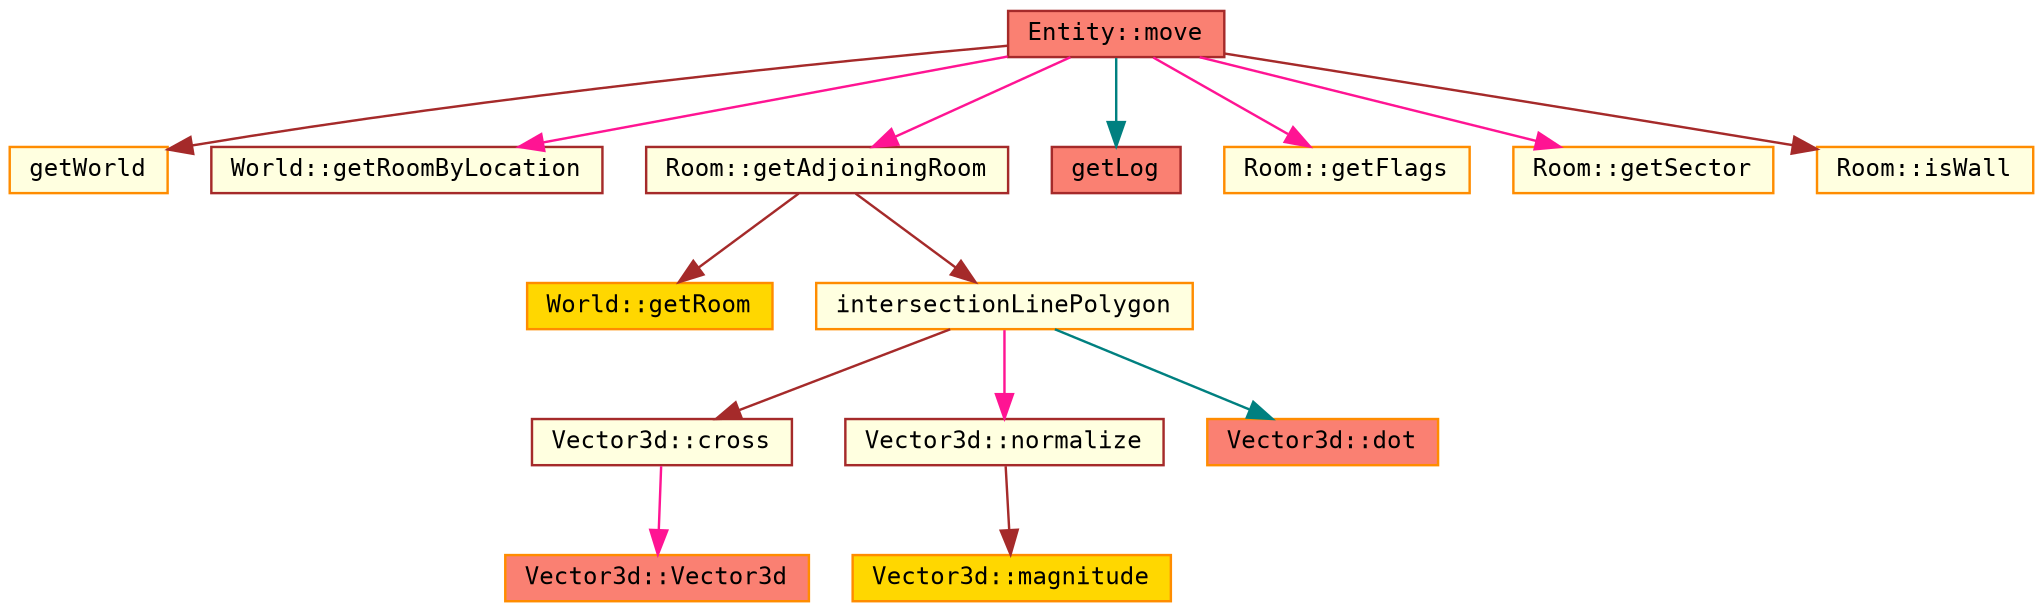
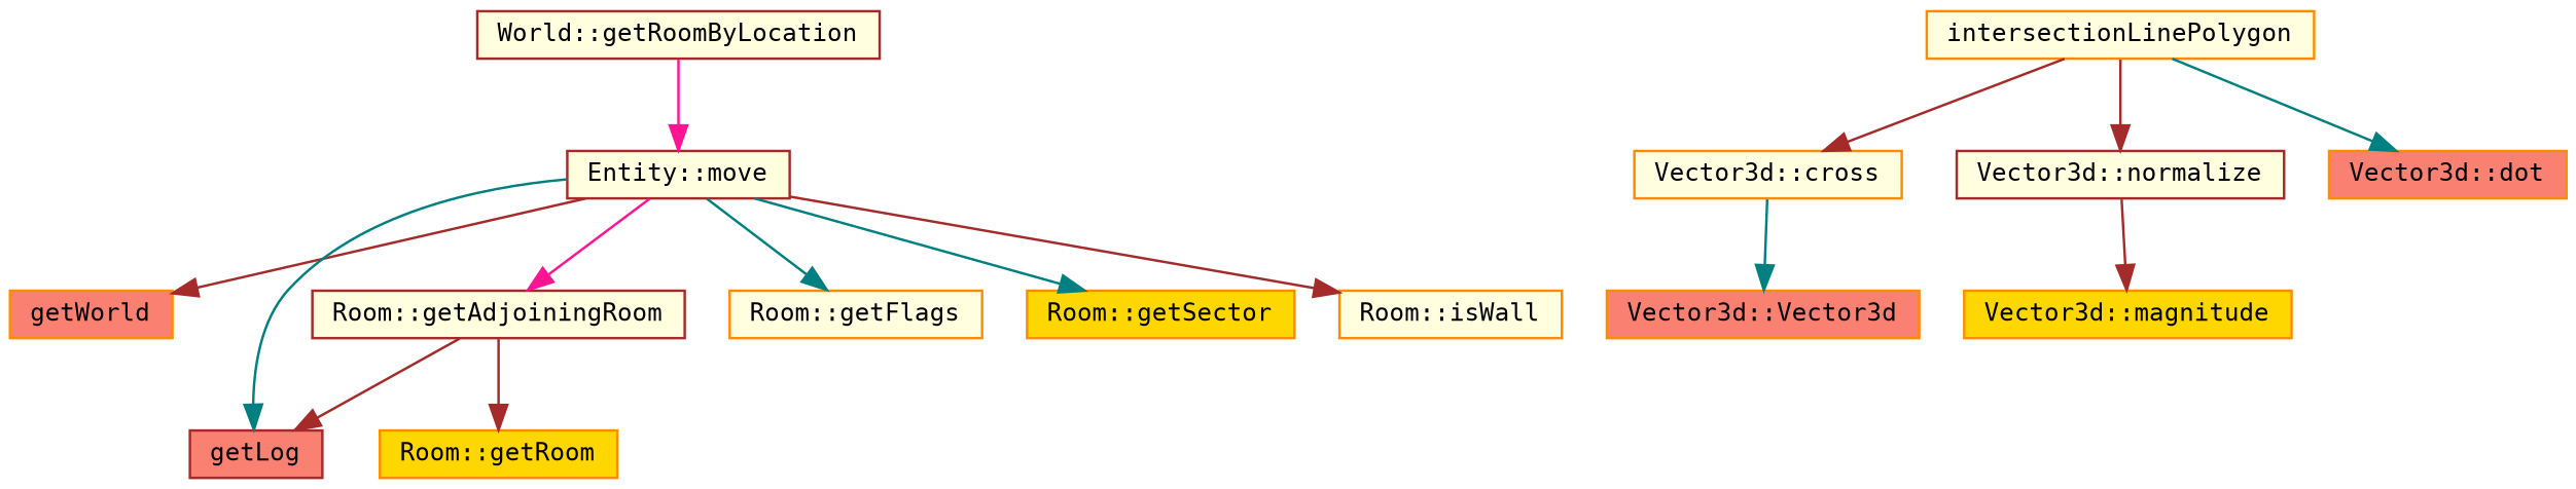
  digraph {
    fontname="DejaVu Sans Mono"
    rankdir=TB
    node [color=darkorange fillcolor=lightyellow fontname="DejaVu Sans Mono" fontsize=10 shape=record style=filled]
    edge [color=brown fontname="DejaVu Sans Mono" fontsize=10 labelfontname=Helvetica labelfontsize=10 style=solid]
-   n1 [color=brown fillcolor=salmon fontcolor=black height=0.2 label="Entity::move" width=0.4]
-   n2 [height=0.2 label=getWorld width=0.4]
+   n1 [color=brown fontcolor=black height=0.2 label="Entity::move" width=0.4]
+   n2 [fillcolor=salmon height=0.2 label=getWorld width=0.4]
    n3 [color=brown height=0.2 label="World::getRoomByLocation" width=0.4]
    n4 [color=brown height=0.2 label="Room::getAdjoiningRoom" width=0.4]
    n5 [color=brown fillcolor=salmon height=0.2 label=getLog width=0.4]
    n6 [height=0.2 label="Room::getFlags" width=0.4]
-   n7 [height=0.2 label="Room::getSector" width=0.4]
+   n7 [fillcolor=gold height=0.2 label="Room::getSector" width=0.4]
    n8 [height=0.2 label="Room::isWall" width=0.4]
-   n9 [fillcolor=gold height=0.2 label="World::getRoom" width=0.4]
+   n9 [fillcolor=gold height=0.2 label="Room::getRoom" width=0.4]
    n10 [height=0.2 label=intersectionLinePolygon width=0.4]
-   n11 [color=brown height=0.2 label="Vector3d::cross" width=0.4]
+   n11 [height=0.2 label="Vector3d::cross" width=0.4]
    n12 [color=brown height=0.2 label="Vector3d::normalize" width=0.4]
    n13 [fillcolor=salmon height=0.2 label="Vector3d::dot" width=0.4]
    n14 [fillcolor=salmon height=0.2 label="Vector3d::Vector3d" width=0.4]
    n15 [fillcolor=gold height=0.2 label="Vector3d::magnitude" width=0.4]
    n1 -> n2
-   n1 -> n3 [color=deeppink]
+   n3 -> n1 [color=deeppink]
    n1 -> n4 [color=deeppink]
    n1 -> n5 [color=teal]
-   n1 -> n6 [color=deeppink]
-   n1 -> n7 [color=deeppink]
+   n1 -> n6 [color=teal]
+   n1 -> n7 [color=teal]
    n1 -> n8
    n4 -> n9
-   n4 -> n10
+   n4 -> n5
    n10 -> n11
-   n10 -> n12 [color=deeppink]
+   n10 -> n12
    n10 -> n13 [color=teal]
-   n11 -> n14 [color=deeppink]
+   n11 -> n14 [color=teal]
    n12 -> n15
  }
